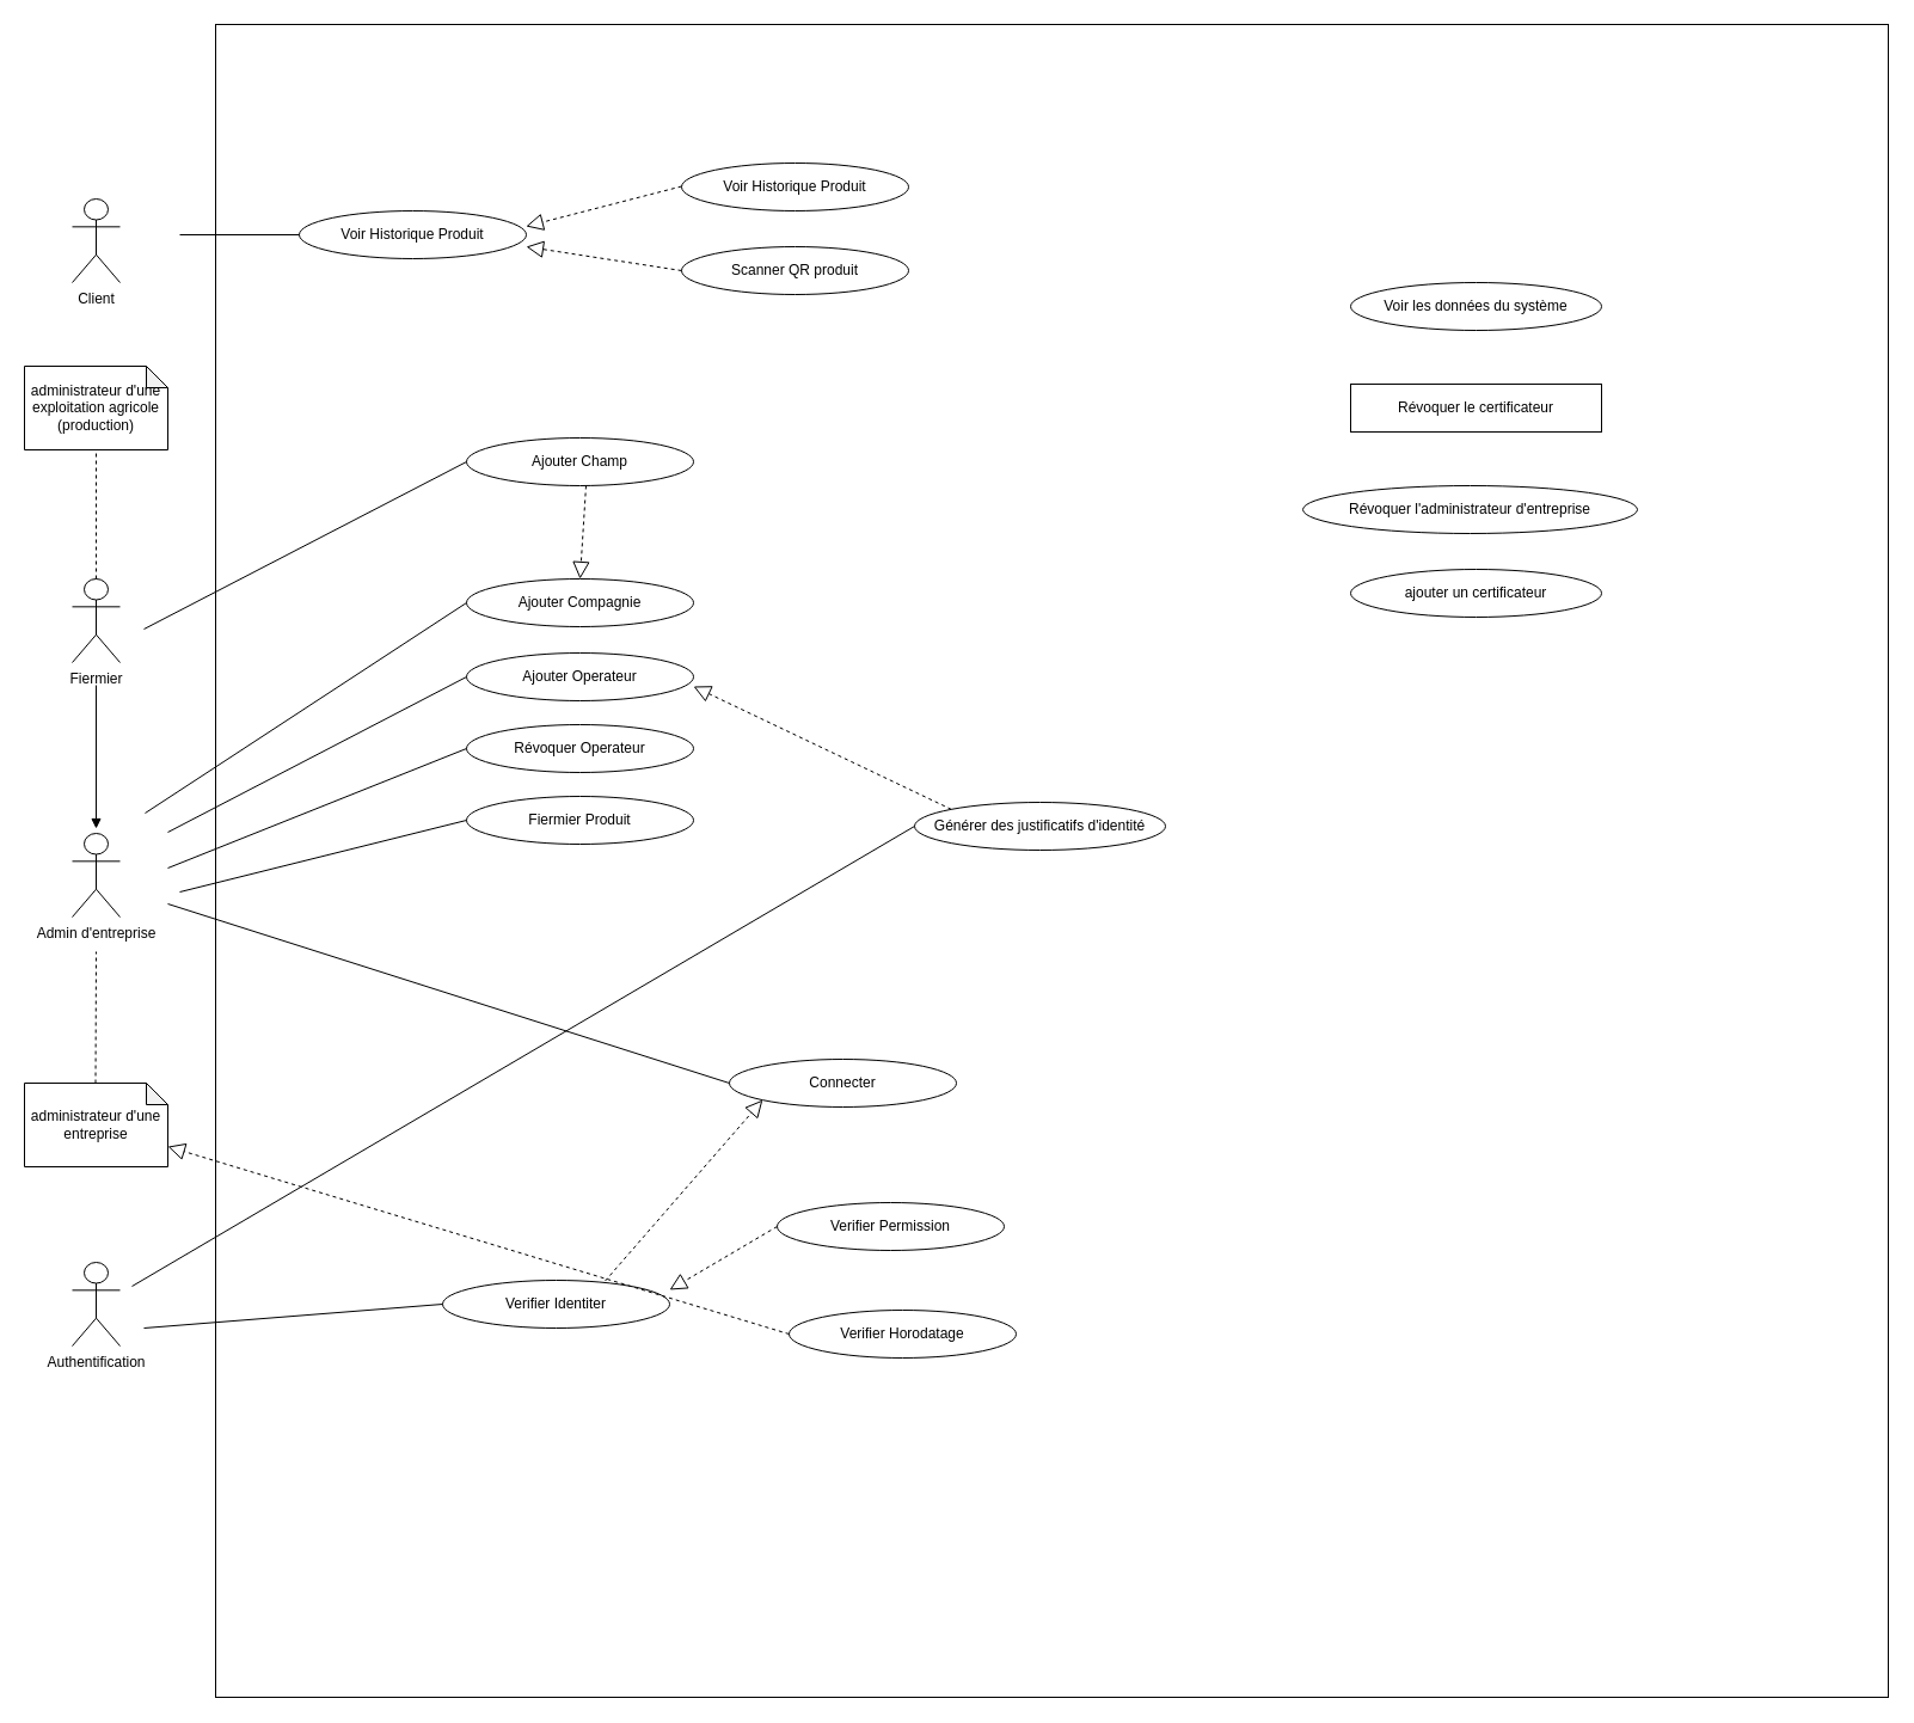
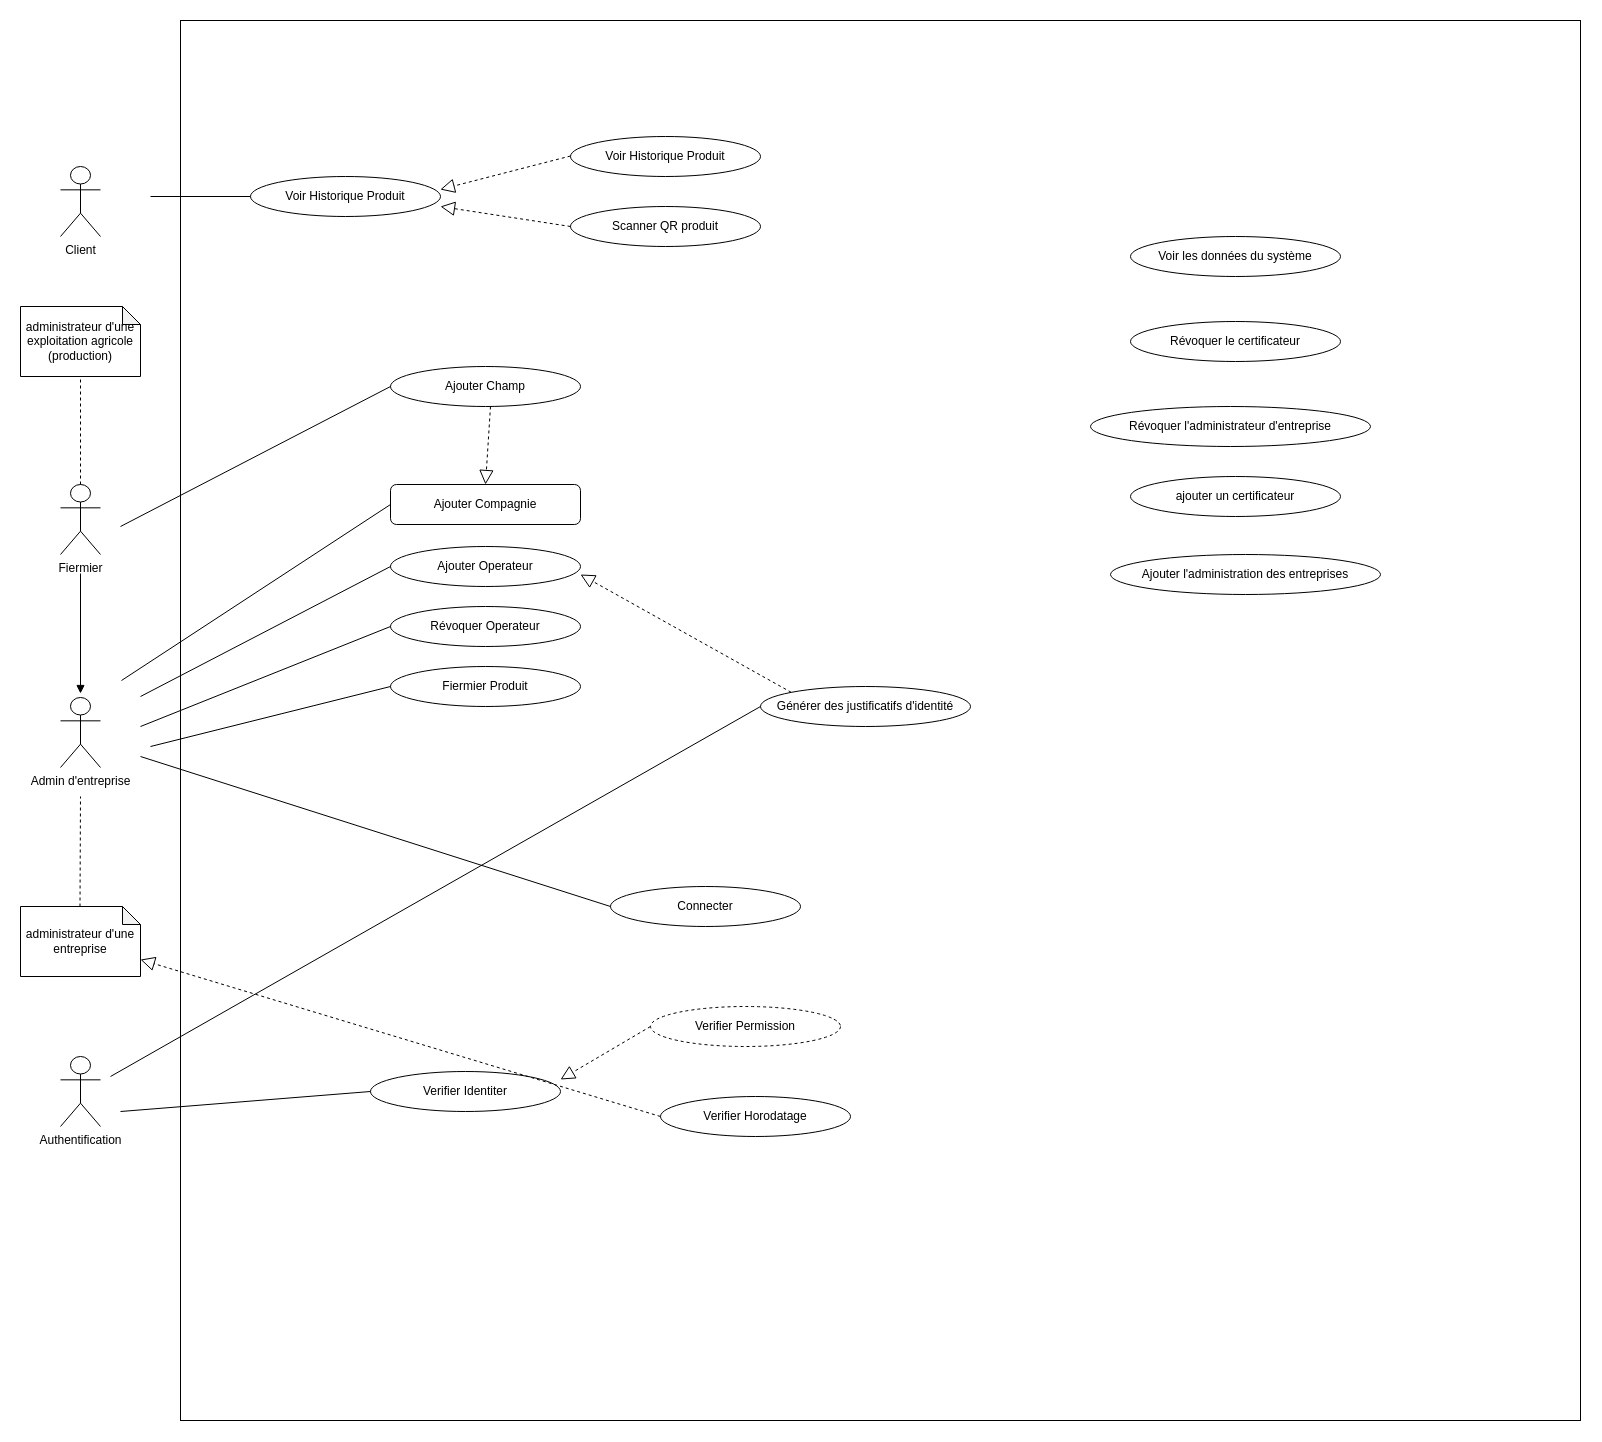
  <mxCell id="0" />
  <mxCell id="1" parent="0" />
  <mxCell id="2" value="" style="whiteSpace=wrap;html=1;aspect=fixed;" vertex="1" parent="1"><mxGeometry x="180" y="20" width="1400" height="1400" as="geometry" /></mxCell>
  <mxCell id="3" value="Client" style="shape=umlActor;verticalLabelPosition=bottom;labelBackgroundColor=#ffffff;verticalAlign=top;html=1;outlineConnect=0;" vertex="1" parent="1"><mxGeometry x="60" y="166" width="40" height="70" as="geometry" /></mxCell>
  <mxCell id="4" value="Fiermier" style="shape=umlActor;verticalLabelPosition=bottom;labelBackgroundColor=#ffffff;verticalAlign=top;html=1;outlineConnect=0;" vertex="1" parent="1"><mxGeometry x="60" y="484" width="40" height="70" as="geometry" /></mxCell>
  <mxCell id="5" value="administrateur d'une exploitation agricole (production)" style="shape=note;whiteSpace=wrap;html=1;backgroundOutline=1;darkOpacity=0.05;size=18;" vertex="1" parent="1"><mxGeometry x="20" y="306" width="120" height="70" as="geometry" /></mxCell>
  <mxCell id="6" value="" style="endArrow=none;dashed=1;html=1;entryX=0.5;entryY=1;entryDx=0;entryDy=0;entryPerimeter=0;exitX=0.5;exitY=0;exitDx=0;exitDy=0;exitPerimeter=0;" edge="1" parent="1" source="4" target="5"><mxGeometry width="50" height="50" relative="1" as="geometry"><mxPoint x="40" y="486" as="sourcePoint" /><mxPoint x="90" y="436" as="targetPoint" /></mxGeometry></mxCell>
  <mxCell id="7" value="Admin d'entreprise" style="shape=umlActor;verticalLabelPosition=bottom;labelBackgroundColor=#ffffff;verticalAlign=top;html=1;outlineConnect=0;" vertex="1" parent="1"><mxGeometry x="60" y="697" width="40" height="70" as="geometry" /></mxCell>
  <mxCell id="8" value="" style="endArrow=block;endFill=1;endSize=6;html=1;entryX=0.5;entryY=0;entryDx=0;entryDy=0;entryPerimeter=0;" edge="1" parent="1"><mxGeometry width="100" relative="1" as="geometry"><mxPoint x="80" y="573" as="sourcePoint" /><mxPoint x="80" y="693" as="targetPoint" /></mxGeometry></mxCell>
  <mxCell id="9" value="administrateur d'une entreprise" style="shape=note;whiteSpace=wrap;html=1;backgroundOutline=1;darkOpacity=0.05;size=18;" vertex="1" parent="1"><mxGeometry x="20" y="906" width="120" height="70" as="geometry" /></mxCell>
  <mxCell id="10" value="" style="endArrow=none;dashed=1;html=1;exitX=0.5;exitY=0;exitDx=0;exitDy=0;exitPerimeter=0;" edge="1" parent="1"><mxGeometry width="50" height="50" relative="1" as="geometry"><mxPoint x="79.5" y="906" as="sourcePoint" /><mxPoint x="80" y="796" as="targetPoint" /></mxGeometry></mxCell>
  <mxCell id="11" value="Authentification" style="shape=umlActor;verticalLabelPosition=bottom;labelBackgroundColor=#ffffff;verticalAlign=top;html=1;outlineConnect=0;" vertex="1" parent="1"><mxGeometry x="60" y="1056" width="40" height="70" as="geometry" /></mxCell>
  <mxCell id="12" value="Voir Historique Produit" style="ellipse;whiteSpace=wrap;html=1;" vertex="1" parent="1"><mxGeometry x="250" y="176" width="190" height="40" as="geometry" /></mxCell>
  <mxCell id="13" value="Voir Historique Produit" style="ellipse;whiteSpace=wrap;html=1;" vertex="1" parent="1"><mxGeometry x="570" y="136" width="190" height="40" as="geometry" /></mxCell>
  <mxCell id="14" value="Scanner QR produit" style="ellipse;whiteSpace=wrap;html=1;" vertex="1" parent="1"><mxGeometry x="570" y="206" width="190" height="40" as="geometry" /></mxCell>
  <mxCell id="15" value="" style="endArrow=block;dashed=1;endFill=0;endSize=12;html=1;entryX=0.999;entryY=0.325;entryDx=0;entryDy=0;entryPerimeter=0;" edge="1" parent="1" target="12"><mxGeometry width="160" relative="1" as="geometry"><mxPoint x="570" y="155.5" as="sourcePoint" /><mxPoint x="730" y="155.5" as="targetPoint" /></mxGeometry></mxCell>
  <mxCell id="16" value="" style="endArrow=block;dashed=1;endFill=0;endSize=12;html=1;exitX=0;exitY=0.5;exitDx=0;exitDy=0;entryX=1;entryY=0.75;entryDx=0;entryDy=0;entryPerimeter=0;" edge="1" parent="1" source="14" target="12"><mxGeometry width="160" relative="1" as="geometry"><mxPoint x="580" y="165.5" as="sourcePoint" /><mxPoint x="436" y="196" as="targetPoint" /></mxGeometry></mxCell>
  <mxCell id="17" value="Ajouter Champ" style="ellipse;whiteSpace=wrap;html=1;" vertex="1" parent="1"><mxGeometry x="390" y="366" width="190" height="40" as="geometry" /></mxCell>
  <mxCell id="18" value="Fiermier Produit" style="ellipse;whiteSpace=wrap;html=1;" vertex="1" parent="1"><mxGeometry x="390" y="666" width="190" height="40" as="geometry" /></mxCell>
  <mxCell id="19" value="Révoquer Operateur" style="ellipse;whiteSpace=wrap;html=1;" vertex="1" parent="1"><mxGeometry x="390" y="606" width="190" height="40" as="geometry" /></mxCell>
- <mxCell id="20" value="Ajouter Compagnie" style="ellipse;whiteSpace=wrap;html=1;" vertex="1" parent="1"><mxGeometry x="390" y="484" width="190" height="40" as="geometry" /></mxCell>
+ <mxCell id="20" value="Ajouter Compagnie" style="whiteSpace=wrap;html=1;rounded=1;" vertex="1" parent="1"><mxGeometry x="390" y="484" width="190" height="40" as="geometry" /></mxCell>
  <mxCell id="21" value="Ajouter Operateur" style="ellipse;whiteSpace=wrap;html=1;" vertex="1" parent="1"><mxGeometry x="390" y="546" width="190" height="40" as="geometry" /></mxCell>
  <mxCell id="22" value="" style="endArrow=none;html=1;entryX=0;entryY=0.5;entryDx=0;entryDy=0;" edge="1" parent="1" target="17"><mxGeometry width="50" height="50" relative="1" as="geometry"><mxPoint x="120" y="526" as="sourcePoint" /><mxPoint x="300" y="386" as="targetPoint" /></mxGeometry></mxCell>
  <mxCell id="23" value="" style="endArrow=none;html=1;entryX=0;entryY=0.5;entryDx=0;entryDy=0;" edge="1" parent="1"><mxGeometry width="50" height="50" relative="1" as="geometry"><mxPoint x="140" y="696" as="sourcePoint" /><mxPoint x="390" y="566" as="targetPoint" /></mxGeometry></mxCell>
  <mxCell id="24" value="" style="endArrow=none;html=1;entryX=0;entryY=0.5;entryDx=0;entryDy=0;" edge="1" parent="1" target="19"><mxGeometry width="50" height="50" relative="1" as="geometry"><mxPoint x="140" y="726" as="sourcePoint" /><mxPoint x="390" y="596" as="targetPoint" /></mxGeometry></mxCell>
  <mxCell id="25" value="" style="endArrow=none;html=1;entryX=0;entryY=0.5;entryDx=0;entryDy=0;" edge="1" parent="1" target="18"><mxGeometry width="50" height="50" relative="1" as="geometry"><mxPoint x="150" y="746" as="sourcePoint" /><mxPoint x="400" y="636" as="targetPoint" /></mxGeometry></mxCell>
  <mxCell id="26" value="" style="endArrow=none;html=1;entryX=0;entryY=0.5;entryDx=0;entryDy=0;" edge="1" parent="1" target="20"><mxGeometry width="50" height="50" relative="1" as="geometry"><mxPoint x="121" y="680" as="sourcePoint" /><mxPoint x="391" y="540" as="targetPoint" /></mxGeometry></mxCell>
  <mxCell id="27" value="Connecter" style="ellipse;whiteSpace=wrap;html=1;" vertex="1" parent="1"><mxGeometry x="610" y="886" width="190" height="40" as="geometry" /></mxCell>
  <mxCell id="28" value="" style="endArrow=none;html=1;entryX=0;entryY=0.5;entryDx=0;entryDy=0;" edge="1" parent="1" target="27"><mxGeometry width="50" height="50" relative="1" as="geometry"><mxPoint x="140" y="756" as="sourcePoint" /><mxPoint x="400" y="696" as="targetPoint" /></mxGeometry></mxCell>
  <mxCell id="29" value="" style="endArrow=block;dashed=1;endFill=0;endSize=12;html=1;exitX=0;exitY=0.5;exitDx=0;exitDy=0;entryX=0.5;entryY=0;entryDx=0;entryDy=0;" edge="1" parent="1" target="20"><mxGeometry width="160" relative="1" as="geometry"><mxPoint x="490" y="406" as="sourcePoint" /><mxPoint x="360" y="386" as="targetPoint" /></mxGeometry></mxCell>
- <mxCell id="30" value="Générer des justificatifs d'identité" style="ellipse;whiteSpace=wrap;html=1;" vertex="1" parent="1"><mxGeometry x="765" y="671" width="210" height="40" as="geometry" /></mxCell>
+ <mxCell id="30" value="Générer des justificatifs d'identité" style="ellipse;whiteSpace=wrap;html=1;" vertex="1" parent="1"><mxGeometry x="760" y="686" width="210" height="40" as="geometry" /></mxCell>
  <mxCell id="31" value="" style="endArrow=block;dashed=1;endFill=0;endSize=12;html=1;exitX=0;exitY=0;exitDx=0;exitDy=0;entryX=0.5;entryY=0;entryDx=0;entryDy=0;" edge="1" parent="1" source="30"><mxGeometry width="160" relative="1" as="geometry"><mxPoint x="585" y="496" as="sourcePoint" /><mxPoint x="580" y="574" as="targetPoint" /></mxGeometry></mxCell>
  <mxCell id="32" value="" style="endArrow=none;html=1;entryX=0;entryY=0.5;entryDx=0;entryDy=0;" edge="1" parent="1" target="30"><mxGeometry width="50" height="50" relative="1" as="geometry"><mxPoint x="110" y="1076" as="sourcePoint" /><mxPoint x="350" y="1016" as="targetPoint" /></mxGeometry></mxCell>
  <mxCell id="33" value="Verifier Identiter" style="ellipse;whiteSpace=wrap;html=1;" vertex="1" parent="1"><mxGeometry x="370" y="1071" width="190" height="40" as="geometry" /></mxCell>
  <mxCell id="34" value="" style="endArrow=none;html=1;entryX=0;entryY=0.5;entryDx=0;entryDy=0;" edge="1" parent="1" target="33"><mxGeometry width="50" height="50" relative="1" as="geometry"><mxPoint x="120" y="1111" as="sourcePoint" /><mxPoint x="370" y="1086" as="targetPoint" /></mxGeometry></mxCell>
- <mxCell id="35" value="Verifier Permission" style="ellipse;whiteSpace=wrap;html=1;" vertex="1" parent="1"><mxGeometry x="650" y="1006" width="190" height="40" as="geometry" /></mxCell>
+ <mxCell id="35" value="Verifier Permission" style="ellipse;whiteSpace=wrap;html=1;dashed=1;" vertex="1" parent="1"><mxGeometry x="650" y="1006" width="190" height="40" as="geometry" /></mxCell>
  <mxCell id="36" value="Verifier Horodatage" style="ellipse;whiteSpace=wrap;html=1;" vertex="1" parent="1"><mxGeometry x="660" y="1096" width="190" height="40" as="geometry" /></mxCell>
- <mxCell id="37" value="" style="endArrow=block;dashed=1;endFill=0;endSize=12;html=1;entryX=0;entryY=1;entryDx=0;entryDy=0;exitX=0.716;exitY=0.013;exitDx=0;exitDy=0;exitPerimeter=0;" edge="1" parent="1" source="33" target="27"><mxGeometry width="160" relative="1" as="geometry"><mxPoint x="820.754" y="1023.858" as="sourcePoint" /><mxPoint x="610" y="906" as="targetPoint" /></mxGeometry></mxCell>
  <mxCell id="38" value="" style="endArrow=block;dashed=1;endFill=0;endSize=12;html=1;exitX=0;exitY=0.5;exitDx=0;exitDy=0;" edge="1" parent="1" source="36" target="9"><mxGeometry width="160" relative="1" as="geometry"><mxPoint x="518.22" y="1237.38" as="sourcePoint" /><mxPoint x="650.005" y="1086.002" as="targetPoint" /></mxGeometry></mxCell>
  <mxCell id="39" value="" style="endArrow=block;dashed=1;endFill=0;endSize=12;html=1;entryX=1.012;entryY=0.7;entryDx=0;entryDy=0;exitX=0;exitY=0.5;exitDx=0;exitDy=0;entryPerimeter=0;" edge="1" parent="1" source="35"><mxGeometry width="160" relative="1" as="geometry"><mxPoint x="657.72" y="1096" as="sourcePoint" /><mxPoint x="560" y="1079" as="targetPoint" /></mxGeometry></mxCell>
  <mxCell id="40" value="" style="endArrow=none;html=1;entryX=0;entryY=0.5;entryDx=0;entryDy=0;" edge="1" parent="1" target="12"><mxGeometry width="50" height="50" relative="1" as="geometry"><mxPoint x="150" y="196" as="sourcePoint" /><mxPoint x="389" y="76" as="targetPoint" /></mxGeometry></mxCell>
  <mxCell id="41" value="&lt;div&gt;Voir les données du système&lt;/div&gt;" style="ellipse;whiteSpace=wrap;html=1;" vertex="1" parent="1"><mxGeometry x="1130" y="236" width="210" height="40" as="geometry" /></mxCell>
- <mxCell id="42" value="Révoquer le certificateur" style="whiteSpace=wrap;html=1;rounded=0;" vertex="1" parent="1"><mxGeometry x="1130" y="321" width="210" height="40" as="geometry" /></mxCell>
+ <mxCell id="42" value="Révoquer le certificateur" style="ellipse;whiteSpace=wrap;html=1;" vertex="1" parent="1"><mxGeometry x="1130" y="321" width="210" height="40" as="geometry" /></mxCell>
  <mxCell id="43" value="Révoquer l'administrateur d'entreprise" style="ellipse;whiteSpace=wrap;html=1;" vertex="1" parent="1"><mxGeometry x="1090" y="406" width="280" height="40" as="geometry" /></mxCell>
  <mxCell id="44" value="ajouter un certificateur" style="ellipse;whiteSpace=wrap;html=1;" vertex="1" parent="1"><mxGeometry x="1130" y="476" width="210" height="40" as="geometry" /></mxCell>
+ <mxCell id="45" value="Ajouter l'administration des entreprises" style="ellipse;whiteSpace=wrap;html=1;" vertex="1" parent="1"><mxGeometry x="1110" y="554" width="270" height="40" as="geometry" /></mxCell>
